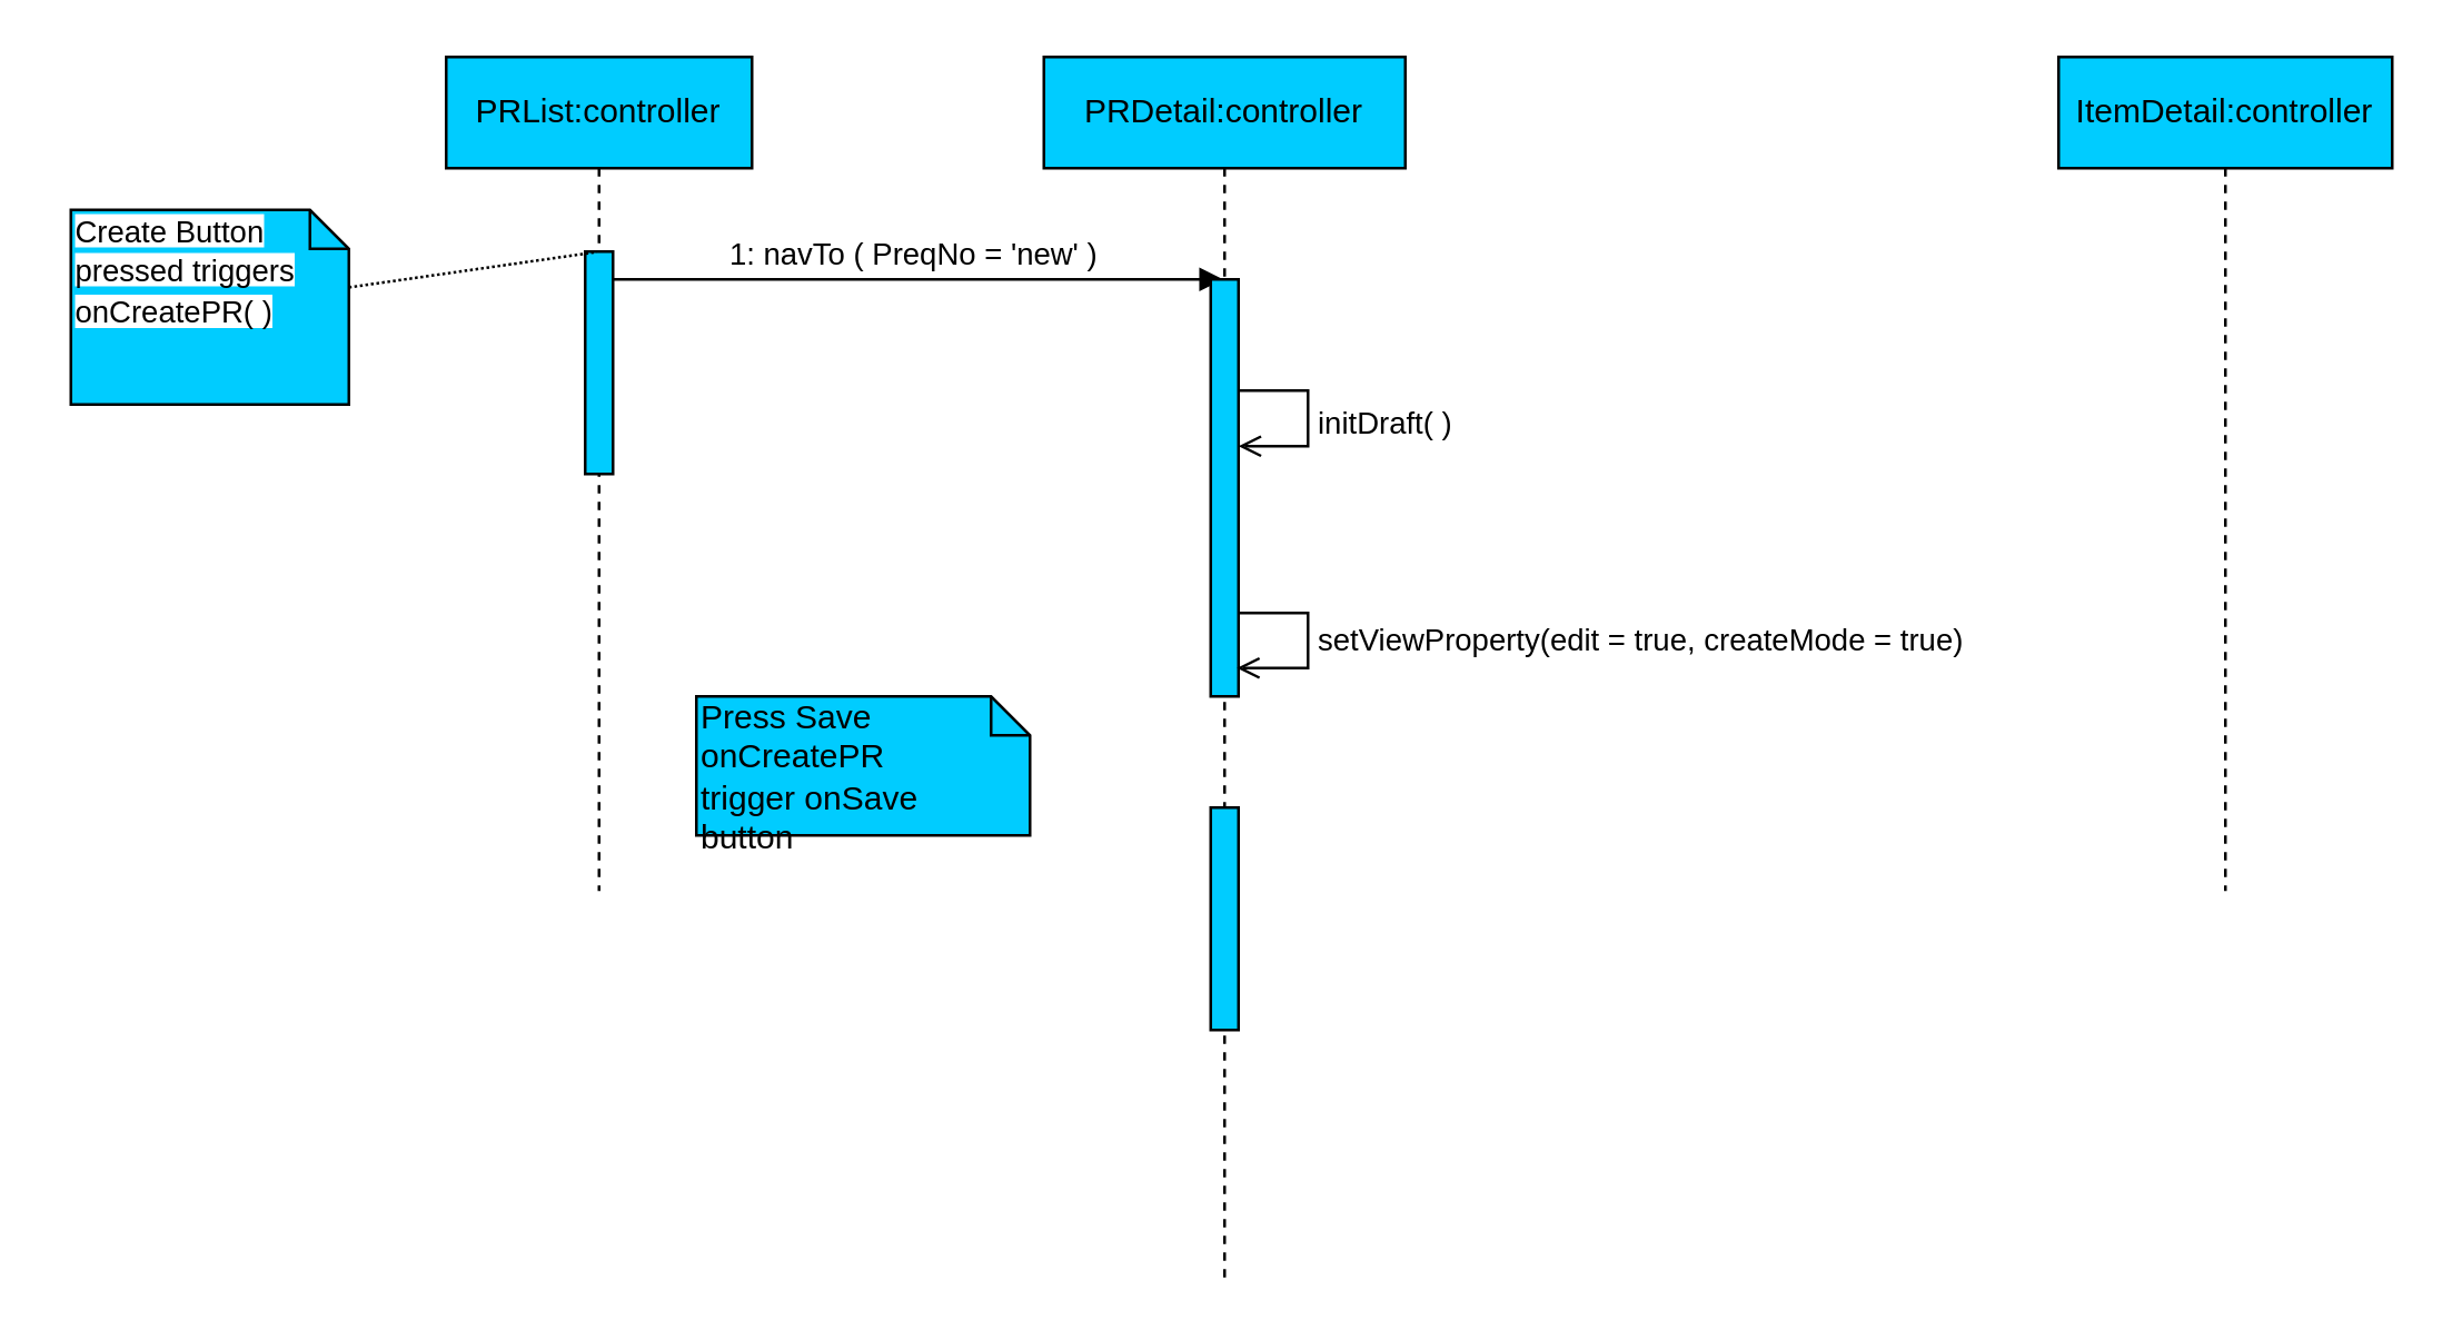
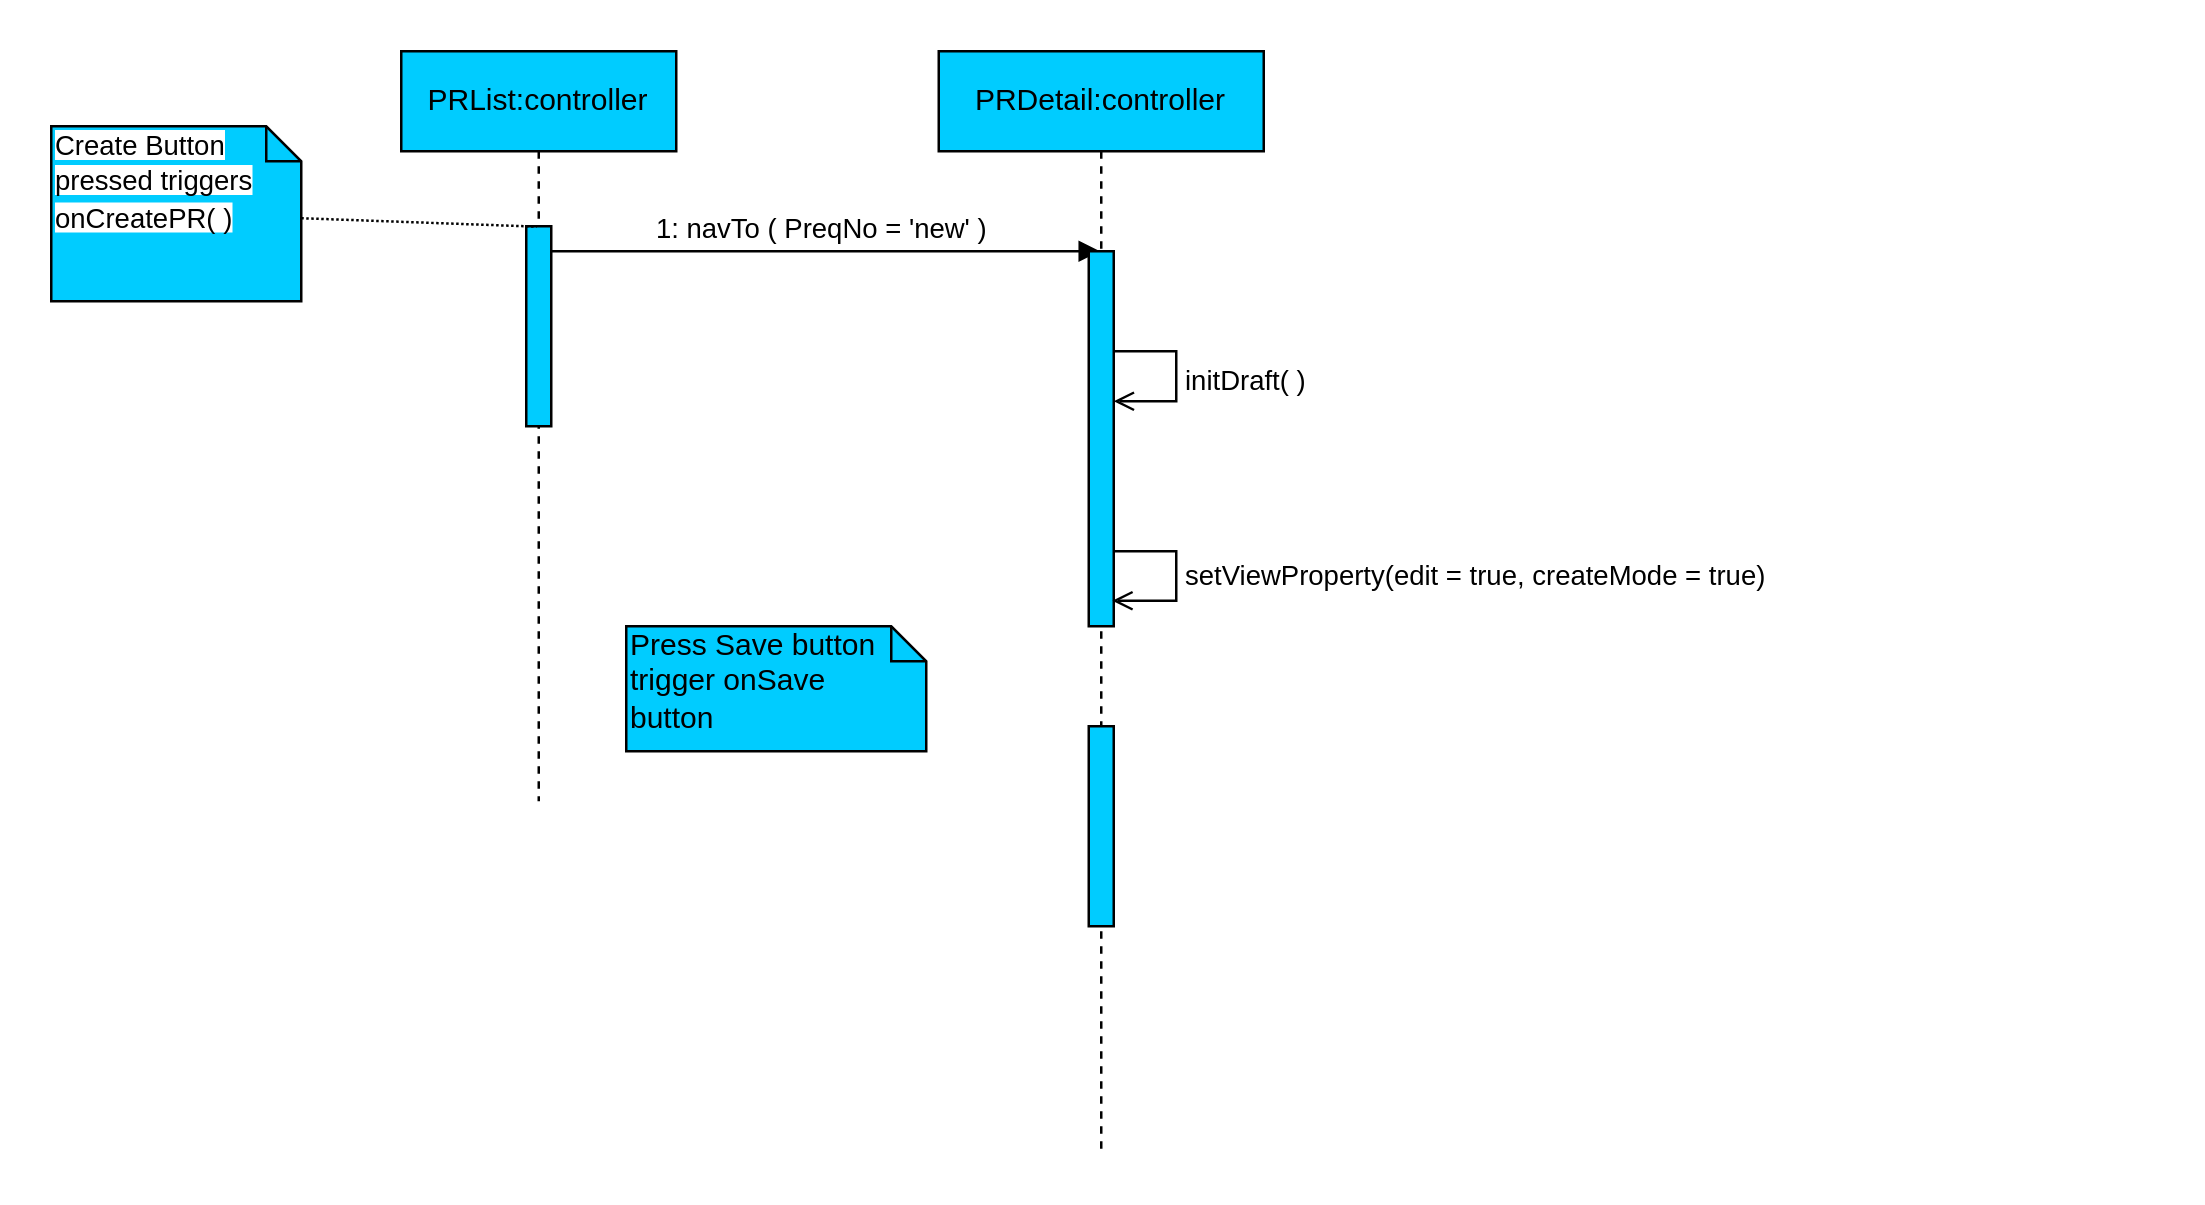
  <mxCell id="0" />
  <mxCell id="1" parent="0" />
  <mxCell id="2" value="1: navTo ( PreqNo = 'new' )" style="html=1;verticalAlign=bottom;endArrow=block;" edge="1" parent="1" source="3" target="5"><mxGeometry width="80" relative="1" as="geometry"><mxPoint x="270" y="120" as="sourcePoint" /><mxPoint x="400" y="100" as="targetPoint" /><Array as="points"><mxPoint x="340" y="100" /></Array></mxGeometry></mxCell>
  <mxCell id="3" value="PRList:controller" style="shape=umlLifeline;perimeter=lifelinePerimeter;whiteSpace=wrap;html=1;container=1;collapsible=0;recursiveResize=0;outlineConnect=0;fillColor=#00CCFF;" vertex="1" parent="1"><mxGeometry x="160" y="20" width="110" height="300" as="geometry" /></mxCell>
  <mxCell id="4" value="" style="html=1;points=[];perimeter=orthogonalPerimeter;fillColor=#00CCFF;" vertex="1" parent="3"><mxGeometry x="50" y="70" width="10" height="80" as="geometry" /></mxCell>
  <mxCell id="5" value="PRDetail:controller" style="shape=umlLifeline;perimeter=lifelinePerimeter;whiteSpace=wrap;html=1;container=1;collapsible=0;recursiveResize=0;outlineConnect=0;fillColor=#00CCFF;" vertex="1" parent="1"><mxGeometry x="375" y="20" width="130" height="440" as="geometry" /></mxCell>
  <mxCell id="6" value="" style="html=1;points=[];perimeter=orthogonalPerimeter;fillColor=#00CCFF;" vertex="1" parent="5"><mxGeometry x="60" y="80" width="10" height="150" as="geometry" /></mxCell>
  <mxCell id="7" value="&lt;span style=&quot;color: rgb(0 , 0 , 0) ; font-family: &amp;#34;helvetica&amp;#34; ; font-size: 11px ; font-style: normal ; font-weight: 400 ; letter-spacing: normal ; text-align: left ; text-indent: 0px ; text-transform: none ; word-spacing: 0px ; float: none ; display: inline&quot;&gt;initDraft( )&lt;/span&gt;" style="edgeStyle=orthogonalEdgeStyle;html=1;align=left;spacingLeft=2;endArrow=open;rounded=0;endFill=0;" edge="1" target="6" parent="5"><mxGeometry x="0.067" relative="1" as="geometry"><mxPoint x="70" y="120" as="sourcePoint" /><Array as="points"><mxPoint x="95" y="120" /><mxPoint x="95" y="140" /></Array><mxPoint x="185" y="120" as="targetPoint" /><mxPoint as="offset" /></mxGeometry></mxCell>
  <mxCell id="8" value="setViewProperty(edit = true, createMode = true)" style="edgeStyle=orthogonalEdgeStyle;html=1;align=left;spacingLeft=2;endArrow=open;rounded=0;entryX=0.943;entryY=0.932;entryDx=0;entryDy=0;entryPerimeter=0;endFill=0;" edge="1" parent="5" target="6"><mxGeometry relative="1" as="geometry"><mxPoint x="70" y="200" as="sourcePoint" /><Array as="points"><mxPoint x="95" y="200" /><mxPoint x="95" y="220" /></Array><mxPoint x="75" y="210" as="targetPoint" /></mxGeometry></mxCell>
  <mxCell id="9" value="" style="html=1;points=[];perimeter=orthogonalPerimeter;fillColor=#00CCFF;" vertex="1" parent="5"><mxGeometry x="60" y="270" width="10" height="80" as="geometry" /></mxCell>
- <mxCell id="10" value="ItemDetail:controller" style="shape=umlLifeline;perimeter=lifelinePerimeter;whiteSpace=wrap;html=1;container=1;collapsible=0;recursiveResize=0;outlineConnect=0;fillColor=#00CCFF;" vertex="1" parent="1"><mxGeometry x="740" y="20" width="120" height="300" as="geometry" /></mxCell>
  <mxCell id="11" style="rounded=0;orthogonalLoop=1;jettySize=auto;html=1;entryX=0.414;entryY=0.002;entryDx=0;entryDy=0;entryPerimeter=0;startArrow=none;startFill=0;endArrow=none;endFill=0;dashed=1;dashPattern=1 1;" edge="1" parent="1" source="12" target="4"><mxGeometry relative="1" as="geometry" /></mxCell>
- <mxCell id="12" value="&lt;span style=&quot;font-size: 11px ; text-align: center ; background-color: rgb(255 , 255 , 255)&quot;&gt;Create Button pressed triggers&lt;br&gt;onCreatePR( )&lt;/span&gt;" style="shape=note;whiteSpace=wrap;html=1;size=14;verticalAlign=top;align=left;spacingTop=-6;fillColor=#00CCFF;" vertex="1" parent="1"><mxGeometry x="25" y="75" width="100" height="70" as="geometry" /></mxCell>
- <mxCell id="13" value="Press Save onCreatePR&lt;br&gt;trigger onSave&amp;nbsp;&lt;br&gt;button" style="shape=note;whiteSpace=wrap;html=1;size=14;verticalAlign=top;align=left;spacingTop=-6;fillColor=#00CCFF;" vertex="1" parent="1"><mxGeometry x="250" y="250" width="120" height="50" as="geometry" /></mxCell>
+ <mxCell id="12" value="&lt;span style=&quot;font-size: 11px ; text-align: center ; background-color: rgb(255 , 255 , 255)&quot;&gt;Create Button pressed triggers&lt;br&gt;onCreatePR( )&lt;/span&gt;" style="shape=note;whiteSpace=wrap;html=1;size=14;verticalAlign=top;align=left;spacingTop=-6;fillColor=#00CCFF;" vertex="1" parent="1"><mxGeometry x="20" y="50" width="100" height="70" as="geometry" /></mxCell>
+ <mxCell id="13" value="Press Save button&lt;br&gt;trigger onSave&amp;nbsp;&lt;br&gt;button" style="shape=note;whiteSpace=wrap;html=1;size=14;verticalAlign=top;align=left;spacingTop=-6;fillColor=#00CCFF;" vertex="1" parent="1"><mxGeometry x="250" y="250" width="120" height="50" as="geometry" /></mxCell>
